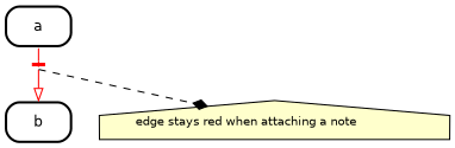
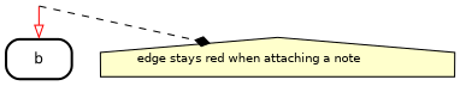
  digraph {
    compound=true
    fontname=Helvetica
    fontsize=12
    nodesep=0.3
    ordering=out
    penwidth=2.0
    ranksep=0.1
    splines=true
    node [color=black fillcolor="#FFFFFF01" fontname=Helvetica fontsize=12 margin=0 penwidth=2.0 shape=plaintext style=filled]
    edge [color=red fontname=Helvetica fontsize=10]
-   n1 [label=<     <table align="center" cellborder="0" border="2" style="rounded" width="48">       <tr><td width="48" cellpadding="7">a</td></tr>     </table>   >]
    i_note_tr_a_b_1 [fixedsize=true height=0 shape=point style=invis width=0 color=""]
    n3 [label=<     <table align="center" cellborder="0" border="2" style="rounded" width="48">       <tr><td width="48" cellpadding="7">b</td></tr>     </table>   >]
    n4 [fillcolor="#ffffcc" fontcolor=black fontsize=10 label="edge stays red when attaching a note\l" penwidth=1.0 shape=house margin=""]
-   n1 -> i_note_tr_a_b_1 [arrowhead=tee]
    i_note_tr_a_b_1 -> n3 [fontcolor=red label="    \l" arrowhead=onormal]
    i_note_tr_a_b_1 -> n4 [arrowhead=diamond arrowtail=none style=dashed weight=0 color=""]
  }
